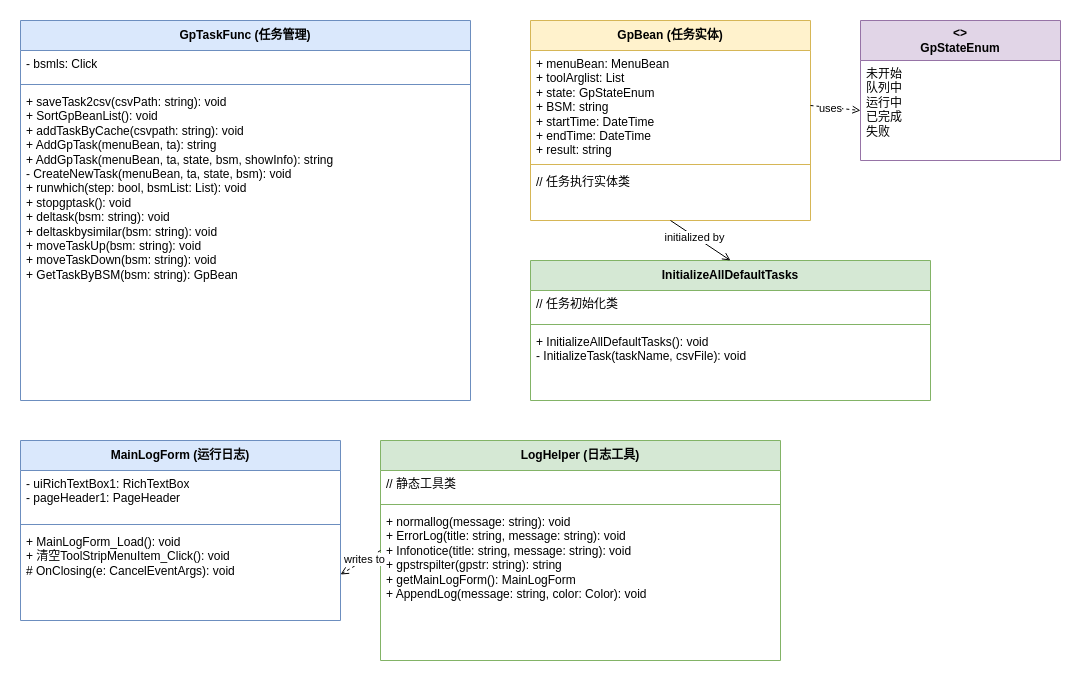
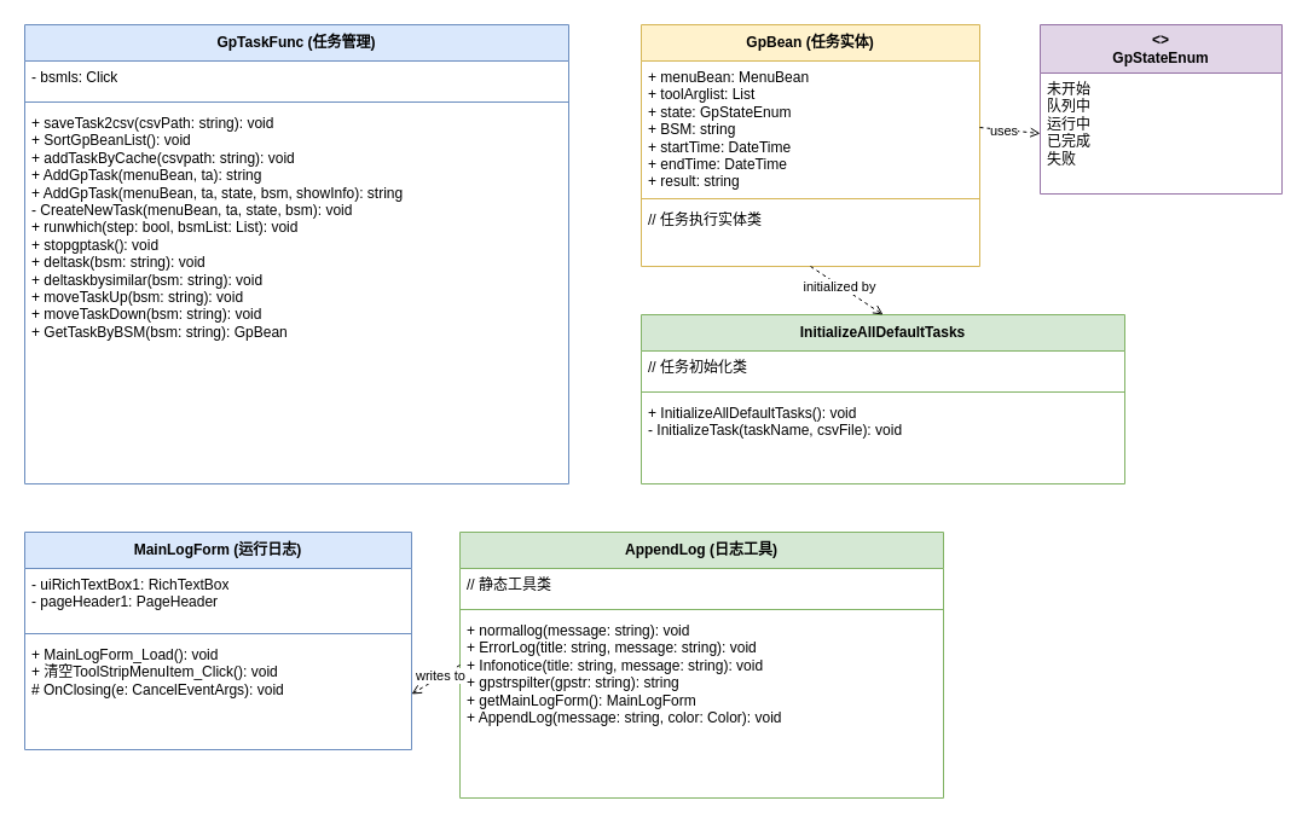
  <mxCell id="0" />
  <mxCell id="1" parent="0" />
  <mxCell id="2" value="&lt;b&gt;GpTaskFunc (任务管理)&lt;/b&gt;" style="swimlane;fontStyle=0;childLayout=stackLayout;horizontal=1;startSize=30;horizontalStack=0;resizeParent=1;resizeParentMax=0;resizeLast=0;collapsible=1;marginBottom=0;whiteSpace=wrap;html=1;fillColor=#dae8fc;strokeColor=#6c8ebf;" vertex="1" parent="1"><mxGeometry x="20" y="20" width="450" height="380" as="geometry" /></mxCell>
  <mxCell id="3" value="- bsmls: Click&lt;string&gt;" style="text;strokeColor=none;fillColor=none;align=left;verticalAlign=top;spacingLeft=4;spacingRight=4;overflow=hidden;rotatable=0;points=[[0,0.5],[1,0.5]];portConstraint=eastwest;whiteSpace=wrap;html=1;" vertex="1" parent="2"><mxGeometry y="30" width="450" height="30" as="geometry" /></mxCell>
  <mxCell id="4" value="" style="line;strokeWidth=1;fillColor=none;align=left;verticalAlign=middle;spacingTop=-1;spacingLeft=3;spacingRight=3;rotatable=0;labelPosition=right;points=[];portConstraint=eastwest;strokeColor=inherit;" vertex="1" parent="2"><mxGeometry y="60" width="450" height="8" as="geometry" /></mxCell>
  <mxCell id="5" value="+ saveTask2csv(csvPath: string): void&#10;+ SortGpBeanList(): void&#10;+ addTaskByCache(csvpath: string): void&#10;+ AddGpTask(menuBean, ta): string&#10;+ AddGpTask(menuBean, ta, state, bsm, showInfo): string&#10;- CreateNewTask(menuBean, ta, state, bsm): void&#10;+ runwhich(step: bool, bsmList: List&lt;string&gt;): void&#10;+ stopgptask(): void&#10;+ deltask(bsm: string): void&#10;+ deltaskbysimilar(bsm: string): void&#10;+ moveTaskUp(bsm: string): void&#10;+ moveTaskDown(bsm: string): void&#10;+ GetTaskByBSM(bsm: string): GpBean" style="text;strokeColor=none;fillColor=none;align=left;verticalAlign=top;spacingLeft=4;spacingRight=4;overflow=hidden;rotatable=0;points=[[0,0.5],[1,0.5]];portConstraint=eastwest;whiteSpace=wrap;html=1;" vertex="1" parent="2"><mxGeometry y="68" width="450" height="312" as="geometry" /></mxCell>
  <mxCell id="6" value="&lt;b&gt;GpBean (任务实体)&lt;/b&gt;" style="swimlane;fontStyle=0;childLayout=stackLayout;horizontal=1;startSize=30;horizontalStack=0;resizeParent=1;resizeParentMax=0;resizeLast=0;collapsible=1;marginBottom=0;whiteSpace=wrap;html=1;fillColor=#fff2cc;strokeColor=#d6b656;" vertex="1" parent="1"><mxGeometry x="530" y="20" width="280" height="200" as="geometry" /></mxCell>
  <mxCell id="7" value="+ menuBean: MenuBean&#10;+ toolArglist: List&lt;ToolArgs&gt;&#10;+ state: GpStateEnum&#10;+ BSM: string&#10;+ startTime: DateTime&#10;+ endTime: DateTime&#10;+ result: string" style="text;strokeColor=none;fillColor=none;align=left;verticalAlign=top;spacingLeft=4;spacingRight=4;overflow=hidden;rotatable=0;points=[[0,0.5],[1,0.5]];portConstraint=eastwest;whiteSpace=wrap;html=1;" vertex="1" parent="6"><mxGeometry y="30" width="280" height="110" as="geometry" /></mxCell>
  <mxCell id="8" value="" style="line;strokeWidth=1;fillColor=none;align=left;verticalAlign=middle;spacingTop=-1;spacingLeft=3;spacingRight=3;rotatable=0;labelPosition=right;points=[];portConstraint=eastwest;strokeColor=inherit;" vertex="1" parent="6"><mxGeometry y="140" width="280" height="8" as="geometry" /></mxCell>
  <mxCell id="9" value="// 任务执行实体类" style="text;strokeColor=none;fillColor=none;align=left;verticalAlign=top;spacingLeft=4;spacingRight=4;overflow=hidden;rotatable=0;points=[[0,0.5],[1,0.5]];portConstraint=eastwest;whiteSpace=wrap;html=1;" vertex="1" parent="6"><mxGeometry y="148" width="280" height="52" as="geometry" /></mxCell>
  <mxCell id="10" value="&lt;b&gt;&lt;&lt;enumeration&gt;&gt;&#10;GpStateEnum&lt;/b&gt;" style="swimlane;fontStyle=0;childLayout=stackLayout;horizontal=1;startSize=40;horizontalStack=0;resizeParent=1;resizeParentMax=0;resizeLast=0;collapsible=1;marginBottom=0;whiteSpace=wrap;html=1;fillColor=#e1d5e7;strokeColor=#9673a6;" vertex="1" parent="1"><mxGeometry x="860" y="20" width="200" height="140" as="geometry" /></mxCell>
  <mxCell id="11" value="未开始&#10;队列中&#10;运行中&#10;已完成&#10;失败" style="text;strokeColor=none;fillColor=none;align=left;verticalAlign=top;spacingLeft=4;spacingRight=4;overflow=hidden;rotatable=0;points=[[0,0.5],[1,0.5]];portConstraint=eastwest;whiteSpace=wrap;html=1;" vertex="1" parent="10"><mxGeometry y="40" width="200" height="100" as="geometry" /></mxCell>
  <mxCell id="12" value="&lt;b&gt;MainLogForm (运行日志)&lt;/b&gt;" style="swimlane;fontStyle=0;childLayout=stackLayout;horizontal=1;startSize=30;horizontalStack=0;resizeParent=1;resizeParentMax=0;resizeLast=0;collapsible=1;marginBottom=0;whiteSpace=wrap;html=1;fillColor=#dae8fc;strokeColor=#6c8ebf;" vertex="1" parent="1"><mxGeometry x="20" y="440" width="320" height="180" as="geometry" /></mxCell>
  <mxCell id="13" value="- uiRichTextBox1: RichTextBox&#10;- pageHeader1: PageHeader" style="text;strokeColor=none;fillColor=none;align=left;verticalAlign=top;spacingLeft=4;spacingRight=4;overflow=hidden;rotatable=0;points=[[0,0.5],[1,0.5]];portConstraint=eastwest;whiteSpace=wrap;html=1;" vertex="1" parent="12"><mxGeometry y="30" width="320" height="50" as="geometry" /></mxCell>
  <mxCell id="14" value="" style="line;strokeWidth=1;fillColor=none;align=left;verticalAlign=middle;spacingTop=-1;spacingLeft=3;spacingRight=3;rotatable=0;labelPosition=right;points=[];portConstraint=eastwest;strokeColor=inherit;" vertex="1" parent="12"><mxGeometry y="80" width="320" height="8" as="geometry" /></mxCell>
  <mxCell id="15" value="+ MainLogForm_Load(): void&#10;+ 清空ToolStripMenuItem_Click(): void&#10;# OnClosing(e: CancelEventArgs): void" style="text;strokeColor=none;fillColor=none;align=left;verticalAlign=top;spacingLeft=4;spacingRight=4;overflow=hidden;rotatable=0;points=[[0,0.5],[1,0.5]];portConstraint=eastwest;whiteSpace=wrap;html=1;" vertex="1" parent="12"><mxGeometry y="88" width="320" height="92" as="geometry" /></mxCell>
- <mxCell id="16" value="&lt;b&gt;LogHelper (日志工具)&lt;/b&gt;" style="swimlane;fontStyle=0;childLayout=stackLayout;horizontal=1;startSize=30;horizontalStack=0;resizeParent=1;resizeParentMax=0;resizeLast=0;collapsible=1;marginBottom=0;whiteSpace=wrap;html=1;fillColor=#d5e8d4;strokeColor=#82b366;" vertex="1" parent="1"><mxGeometry x="380" y="440" width="400" height="220" as="geometry" /></mxCell>
+ <mxCell id="16" value="&lt;b&gt;AppendLog (日志工具)&lt;/b&gt;" style="swimlane;fontStyle=0;childLayout=stackLayout;horizontal=1;startSize=30;horizontalStack=0;resizeParent=1;resizeParentMax=0;resizeLast=0;collapsible=1;marginBottom=0;whiteSpace=wrap;html=1;fillColor=#d5e8d4;strokeColor=#82b366;" vertex="1" parent="1"><mxGeometry x="380" y="440" width="400" height="220" as="geometry" /></mxCell>
  <mxCell id="17" value="// 静态工具类" style="text;strokeColor=none;fillColor=none;align=left;verticalAlign=top;spacingLeft=4;spacingRight=4;overflow=hidden;rotatable=0;points=[[0,0.5],[1,0.5]];portConstraint=eastwest;whiteSpace=wrap;html=1;" vertex="1" parent="16"><mxGeometry y="30" width="400" height="30" as="geometry" /></mxCell>
  <mxCell id="18" value="" style="line;strokeWidth=1;fillColor=none;align=left;verticalAlign=middle;spacingTop=-1;spacingLeft=3;spacingRight=3;rotatable=0;labelPosition=right;points=[];portConstraint=eastwest;strokeColor=inherit;" vertex="1" parent="16"><mxGeometry y="60" width="400" height="8" as="geometry" /></mxCell>
  <mxCell id="19" value="+ normallog(message: string): void&#10;+ ErrorLog(title: string, message: string): void&#10;+ Infonotice(title: string, message: string): void&#10;+ gpstrspilter(gpstr: string): string&#10;+ getMainLogForm(): MainLogForm&#10;+ AppendLog(message: string, color: Color): void" style="text;strokeColor=none;fillColor=none;align=left;verticalAlign=top;spacingLeft=4;spacingRight=4;overflow=hidden;rotatable=0;points=[[0,0.5],[1,0.5]];portConstraint=eastwest;whiteSpace=wrap;html=1;" vertex="1" parent="16"><mxGeometry y="68" width="400" height="152" as="geometry" /></mxCell>
  <mxCell id="20" value="&lt;b&gt;InitializeAllDefaultTasks&lt;/b&gt;" style="swimlane;fontStyle=0;childLayout=stackLayout;horizontal=1;startSize=30;horizontalStack=0;resizeParent=1;resizeParentMax=0;resizeLast=0;collapsible=1;marginBottom=0;whiteSpace=wrap;html=1;fillColor=#d5e8d4;strokeColor=#82b366;" vertex="1" parent="1"><mxGeometry x="530" y="260" width="400" height="140" as="geometry" /></mxCell>
  <mxCell id="21" value="// 任务初始化类" style="text;strokeColor=none;fillColor=none;align=left;verticalAlign=top;spacingLeft=4;spacingRight=4;overflow=hidden;rotatable=0;points=[[0,0.5],[1,0.5]];portConstraint=eastwest;whiteSpace=wrap;html=1;" vertex="1" parent="20"><mxGeometry y="30" width="400" height="30" as="geometry" /></mxCell>
  <mxCell id="22" value="" style="line;strokeWidth=1;fillColor=none;align=left;verticalAlign=middle;spacingTop=-1;spacingLeft=3;spacingRight=3;rotatable=0;labelPosition=right;points=[];portConstraint=eastwest;strokeColor=inherit;" vertex="1" parent="20"><mxGeometry y="60" width="400" height="8" as="geometry" /></mxCell>
  <mxCell id="23" value="+ InitializeAllDefaultTasks(): void&#10;- InitializeTask(taskName, csvFile): void" style="text;strokeColor=none;fillColor=none;align=left;verticalAlign=top;spacingLeft=4;spacingRight=4;overflow=hidden;rotatable=0;points=[[0,0.5],[1,0.5]];portConstraint=eastwest;whiteSpace=wrap;html=1;" vertex="1" parent="20"><mxGeometry y="68" width="400" height="72" as="geometry" /></mxCell>
  <mxCell id="24" value="" style="endArrow=open;endFill=0;dashed=1;html=1;rounded=0;exitX=1;exitY=0.5;exitDx=0;exitDy=0;entryX=0;entryY=0.5;entryDx=0;entryDy=0;" edge="1" parent="1" source="7" target="11"><mxGeometry width="50" height="50" relative="1" as="geometry"><mxPoint x="580" y="380" as="sourcePoint" /><mxPoint x="630" y="330" as="targetPoint" /></mxGeometry></mxCell>
  <mxCell id="25" value="uses" style="edgeLabel;html=1;align=center;verticalAlign=middle;resizable=0;points=[];" vertex="1" connectable="0" parent="24"><mxGeometry x="-0.2" y="-1" relative="1" as="geometry"><mxPoint as="offset" /></mxGeometry></mxCell>
  <mxCell id="26" value="" style="endArrow=open;endFill=0;dashed=1;html=1;rounded=0;exitX=0;exitY=0.5;exitDx=0;exitDy=0;entryX=1;entryY=0.5;entryDx=0;entryDy=0;" edge="1" parent="1" source="16" target="15"><mxGeometry width="50" height="50" relative="1" as="geometry"><mxPoint x="280" y="530" as="sourcePoint" /><mxPoint x="330" y="480" as="targetPoint" /></mxGeometry></mxCell>
  <mxCell id="27" value="writes to" style="edgeLabel;html=1;align=center;verticalAlign=middle;resizable=0;points=[];" vertex="1" connectable="0" parent="26"><mxGeometry x="-0.2" y="-1" relative="1" as="geometry"><mxPoint as="offset" /></mxGeometry></mxCell>
- <mxCell id="28" value="" style="endArrow=open;endFill=0;dashed=0;html=1;rounded=0;exitX=0.5;exitY=1;exitDx=0;exitDy=0;entryX=0.5;entryY=0;entryDx=0;entryDy=0;" edge="1" parent="1" source="6" target="20"><mxGeometry width="50" height="50" relative="1" as="geometry"><mxPoint x="480" y="330" as="sourcePoint" /><mxPoint x="530" y="280" as="targetPoint" /></mxGeometry></mxCell>
+ <mxCell id="28" value="" style="endArrow=open;endFill=0;dashed=1;html=1;rounded=0;exitX=0.5;exitY=1;exitDx=0;exitDy=0;entryX=0.5;entryY=0;entryDx=0;entryDy=0;" edge="1" parent="1" source="6" target="20"><mxGeometry width="50" height="50" relative="1" as="geometry"><mxPoint x="480" y="330" as="sourcePoint" /><mxPoint x="530" y="280" as="targetPoint" /></mxGeometry></mxCell>
  <mxCell id="29" value="initialized by" style="edgeLabel;html=1;align=center;verticalAlign=middle;resizable=0;points=[];" vertex="1" connectable="0" parent="28"><mxGeometry x="-0.2" y="-1" relative="1" as="geometry"><mxPoint as="offset" /></mxGeometry></mxCell>
